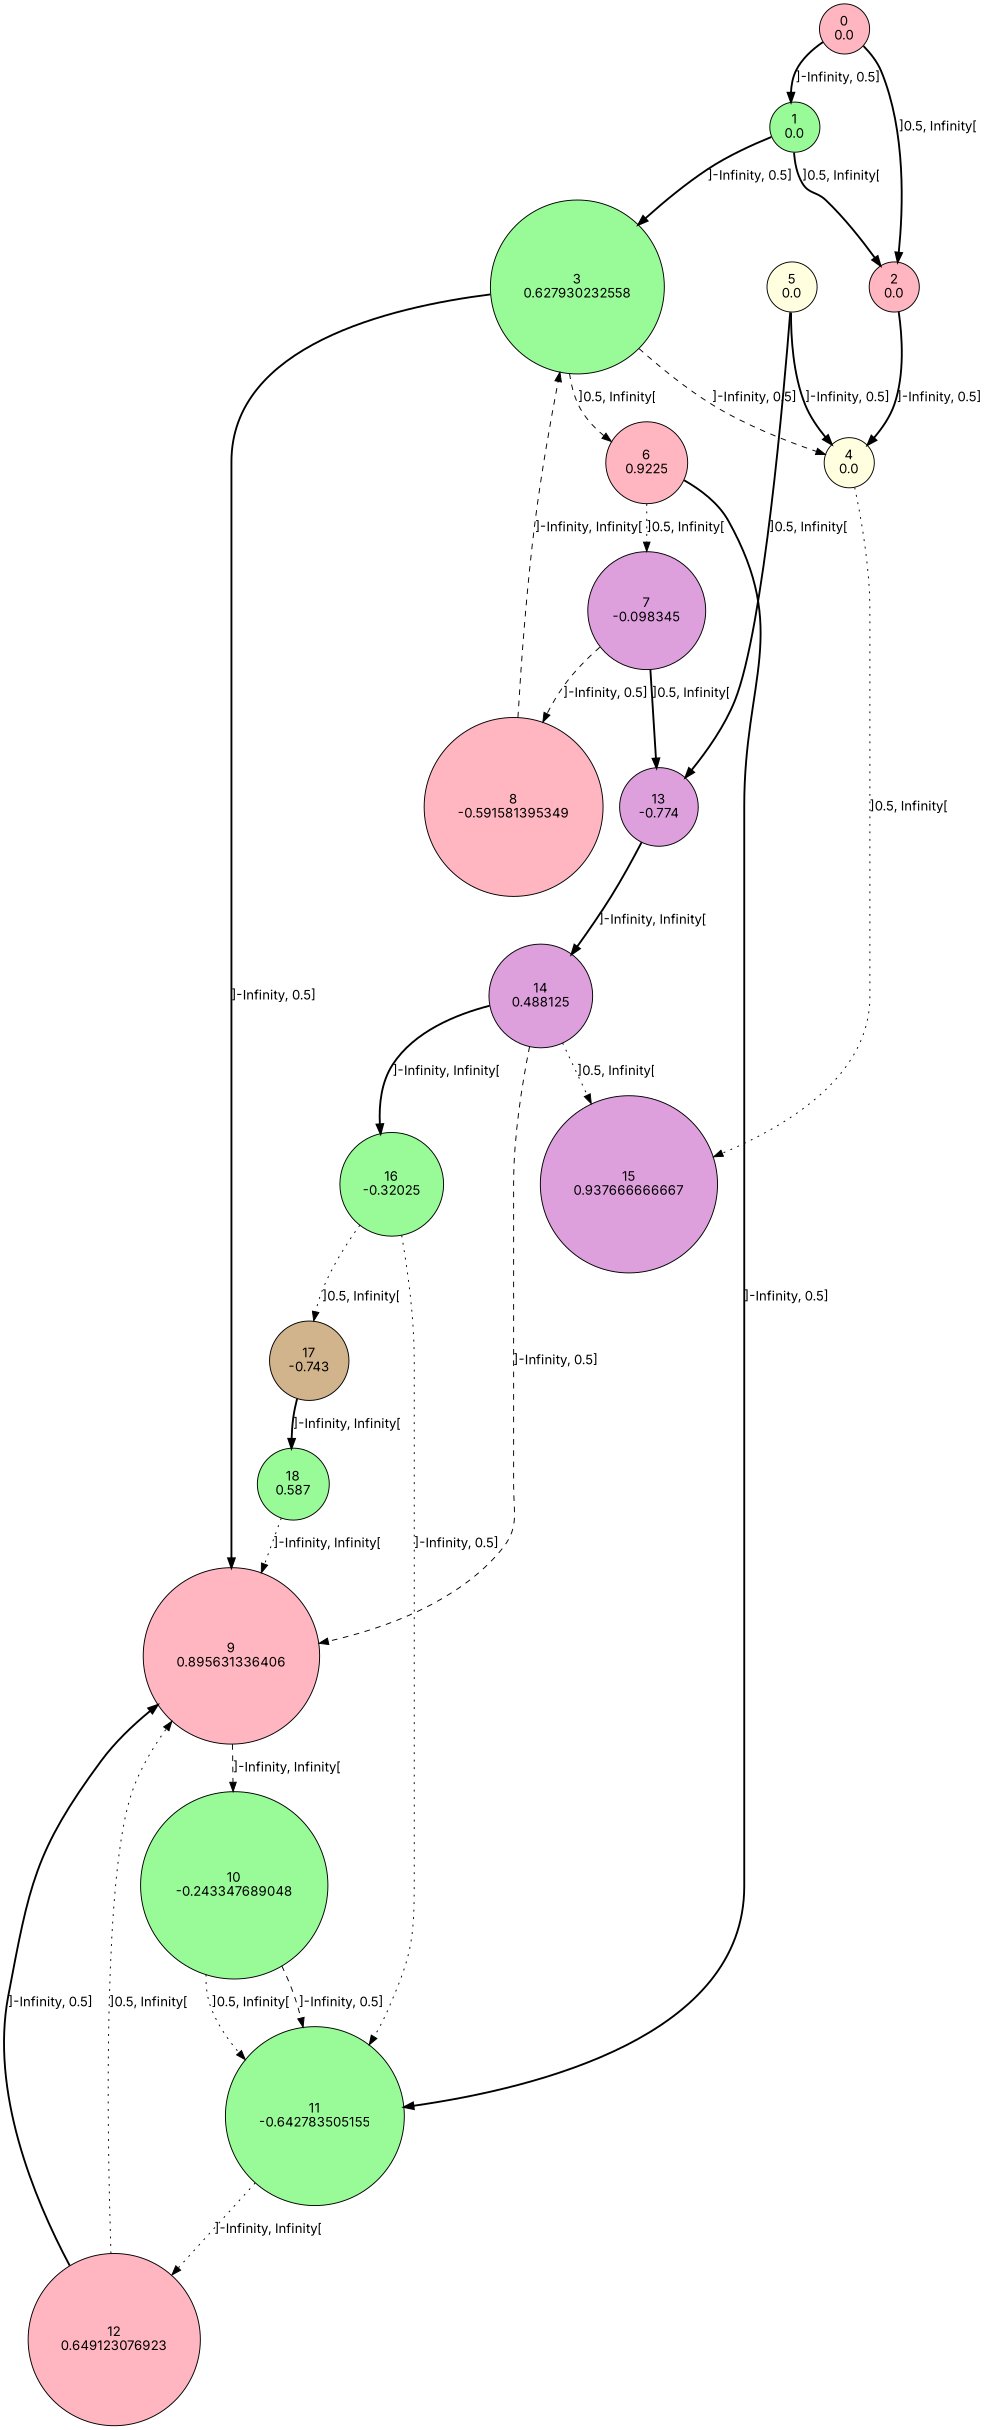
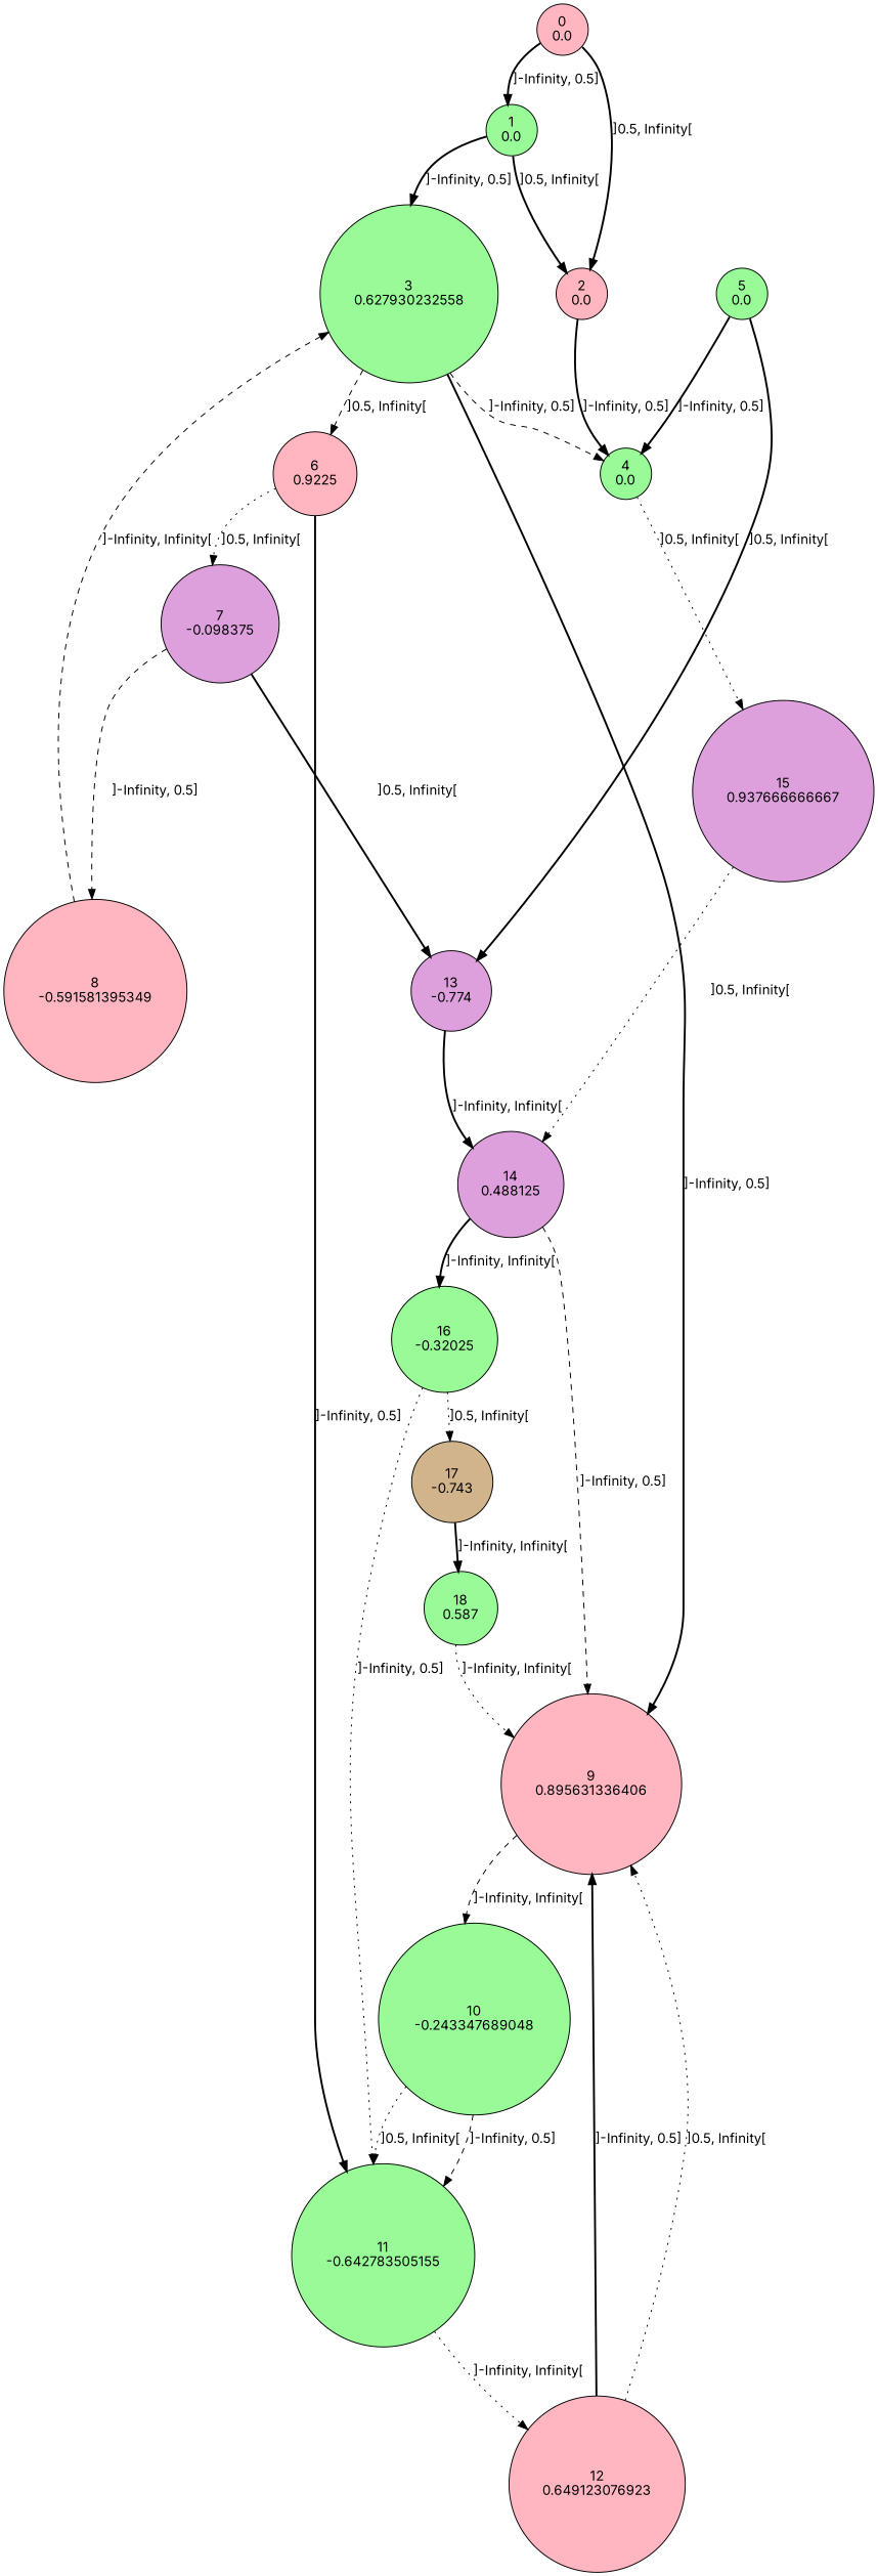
  digraph {
    fontname=Inter
    node [fillcolor=lightpink fontname=Inter shape=circle style=filled]
    edge [fontname=Inter style=bold]
    n1 [label="0\n0.0"]
    n2 [fillcolor=palegreen label="1\n0.0"]
    n3 [label="2\n0.0"]
    n4 [fillcolor=palegreen label="3\n0.627930232558"]
-   n5 [fillcolor=lightyellow label="4\n0.0"]
+   n5 [fillcolor=palegreen label="4\n0.0"]
    n6 [label="9\n0.895631336406"]
    n7 [label="6\n0.9225"]
    n8 [fillcolor=plum label="15\n0.937666666667"]
-   n9 [fillcolor=lightyellow label="5\n0.0"]
+   n9 [fillcolor=palegreen label="5\n0.0"]
    n10 [fillcolor=plum label="13\n-0.774"]
    n11 [fillcolor=palegreen label="10\n-0.243347689048"]
    n12 [fillcolor=palegreen label="11\n-0.642783505155"]
-   n13 [fillcolor=plum label="7\n-0.098345"]
+   n13 [fillcolor=plum label="7\n-0.098375"]
    n14 [fillcolor=plum label="14\n0.488125"]
    n15 [label="12\n0.649123076923"]
    n16 [label="8\n-0.591581395349"]
    n17 [fillcolor=palegreen label="16\n-0.32025"]
    n18 [fillcolor=tan label="17\n-0.743"]
    n19 [fillcolor=palegreen label="18\n0.587"]
    n1 -> n2 [label="]-Infinity, 0.5]"]
    n1 -> n3 [label="]0.5, Infinity["]
    n2 -> n3 [label="]0.5, Infinity["]
    n2 -> n4 [label="]-Infinity, 0.5]"]
    n3 -> n5 [label="]-Infinity, 0.5]"]
    n4 -> n5 [label="]-Infinity, 0.5]" style=dashed]
    n4 -> n6 [label="]-Infinity, 0.5]"]
    n4 -> n7 [label="]0.5, Infinity[" style=dashed]
    n5 -> n8 [label="]0.5, Infinity[" style=dotted]
    n6 -> n11 [label="]-Infinity, Infinity[" style=dashed]
    n7 -> n12 [label="]-Infinity, 0.5]"]
    n7 -> n13 [label="]0.5, Infinity[" style=dotted]
    n9 -> n5 [label="]-Infinity, 0.5]"]
    n9 -> n10 [label="]0.5, Infinity["]
    n10 -> n14 [label="]-Infinity, Infinity["]
    n11 -> n12 [label="]-Infinity, 0.5]" style=dashed]
    n11 -> n12 [label="]0.5, Infinity[" style=dotted]
    n12 -> n15 [label="]-Infinity, Infinity[" style=dotted]
    n13 -> n10 [label="]0.5, Infinity["]
    n13 -> n16 [label="]-Infinity, 0.5]" style=dashed]
    n14 -> n6 [label="]-Infinity, 0.5]" style=dashed]
-   n14 -> n8 [label="]0.5, Infinity[" style=dotted]
+   n8 -> n14 [label="]0.5, Infinity[" style=dotted]
    n14 -> n17 [label="]-Infinity, Infinity["]
    n15 -> n6 [label="]-Infinity, 0.5]"]
    n15 -> n6 [label="]0.5, Infinity[" style=dotted]
    n16 -> n4 [label="]-Infinity, Infinity[" style=dashed]
    n17 -> n12 [label="]-Infinity, 0.5]" style=dotted]
    n17 -> n18 [label="]0.5, Infinity[" style=dotted]
    n18 -> n19 [label="]-Infinity, Infinity["]
    n19 -> n6 [label="]-Infinity, Infinity[" style=dotted]
  }
